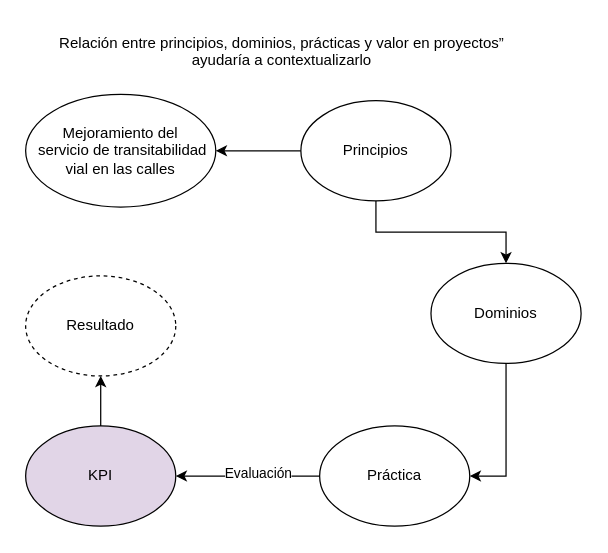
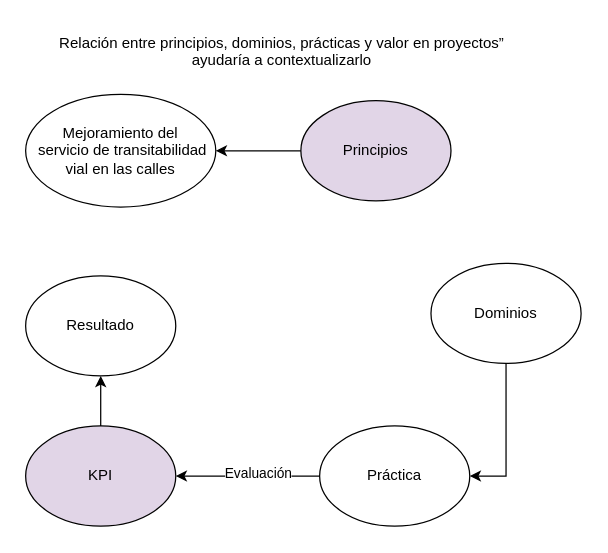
  <mxCell id="0" />
  <mxCell id="1" parent="0" />
  <mxCell id="2" value="Mejoramiento del&lt;div&gt;&amp;nbsp;servicio de transitabilidad vial en las calles &lt;/div&gt;" style="ellipse;whiteSpace=wrap;html=1;" vertex="1" parent="1"><mxGeometry x="20" y="75" width="152" height="90" as="geometry" /></mxCell>
- <mxCell id="3" value="Resultado" style="ellipse;whiteSpace=wrap;html=1;dashed=1;" vertex="1" parent="1"><mxGeometry x="20" y="220" width="120" height="80" as="geometry" /></mxCell>
- <mxCell id="4" style="edgeStyle=orthogonalEdgeStyle;rounded=0;orthogonalLoop=1;jettySize=auto;html=1;" edge="1" parent="1" source="6" target="8"><mxGeometry relative="1" as="geometry" /></mxCell>
+ <mxCell id="3" value="Resultado" style="ellipse;whiteSpace=wrap;html=1;" vertex="1" parent="1"><mxGeometry x="20" y="220" width="120" height="80" as="geometry" /></mxCell>
  <mxCell id="5" style="edgeStyle=orthogonalEdgeStyle;rounded=0;orthogonalLoop=1;jettySize=auto;html=1;exitX=0;exitY=0.5;exitDx=0;exitDy=0;entryX=1;entryY=0.5;entryDx=0;entryDy=0;" edge="1" parent="1" source="6" target="2"><mxGeometry relative="1" as="geometry" /></mxCell>
- <mxCell id="6" value="Principios" style="ellipse;whiteSpace=wrap;html=1;" vertex="1" parent="1"><mxGeometry x="240" y="80" width="120" height="80" as="geometry" /></mxCell>
+ <mxCell id="6" value="Principios" style="ellipse;whiteSpace=wrap;html=1;fillColor=#e1d5e7;" vertex="1" parent="1"><mxGeometry x="240" y="80" width="120" height="80" as="geometry" /></mxCell>
  <mxCell id="7" style="edgeStyle=orthogonalEdgeStyle;rounded=0;orthogonalLoop=1;jettySize=auto;html=1;entryX=1;entryY=0.5;entryDx=0;entryDy=0;" edge="1" parent="1" source="8" target="11"><mxGeometry relative="1" as="geometry" /></mxCell>
  <mxCell id="8" value="Dominios" style="ellipse;whiteSpace=wrap;html=1;" vertex="1" parent="1"><mxGeometry x="344" y="210" width="120" height="80" as="geometry" /></mxCell>
  <mxCell id="9" style="edgeStyle=orthogonalEdgeStyle;rounded=0;orthogonalLoop=1;jettySize=auto;html=1;" edge="1" parent="1" source="11" target="13"><mxGeometry relative="1" as="geometry" /></mxCell>
  <mxCell id="10" value="Evaluación" style="edgeLabel;html=1;align=center;verticalAlign=middle;resizable=0;points=[];" vertex="1" connectable="0" parent="9"><mxGeometry x="-0.133" y="-3" relative="1" as="geometry"><mxPoint as="offset" /></mxGeometry></mxCell>
  <mxCell id="11" value="Práctica" style="ellipse;whiteSpace=wrap;html=1;" vertex="1" parent="1"><mxGeometry x="255" y="340" width="120" height="80" as="geometry" /></mxCell>
  <mxCell id="12" style="edgeStyle=orthogonalEdgeStyle;rounded=0;orthogonalLoop=1;jettySize=auto;html=1;entryX=0.5;entryY=1;entryDx=0;entryDy=0;" edge="1" parent="1" source="13" target="3"><mxGeometry relative="1" as="geometry" /></mxCell>
  <mxCell id="13" value="KPI" style="ellipse;whiteSpace=wrap;html=1;fillColor=#e1d5e7;" vertex="1" parent="1"><mxGeometry x="20" y="340" width="120" height="80" as="geometry" /></mxCell>
  <mxCell id="14" value="Relación entre principios, dominios, prácticas y valor en proyectos” ayudaría a contextualizarlo" style="text;whiteSpace=wrap;html=1;align=center;" vertex="1" parent="1"><mxGeometry x="40" y="20" width="370" height="30" as="geometry" /></mxCell>
